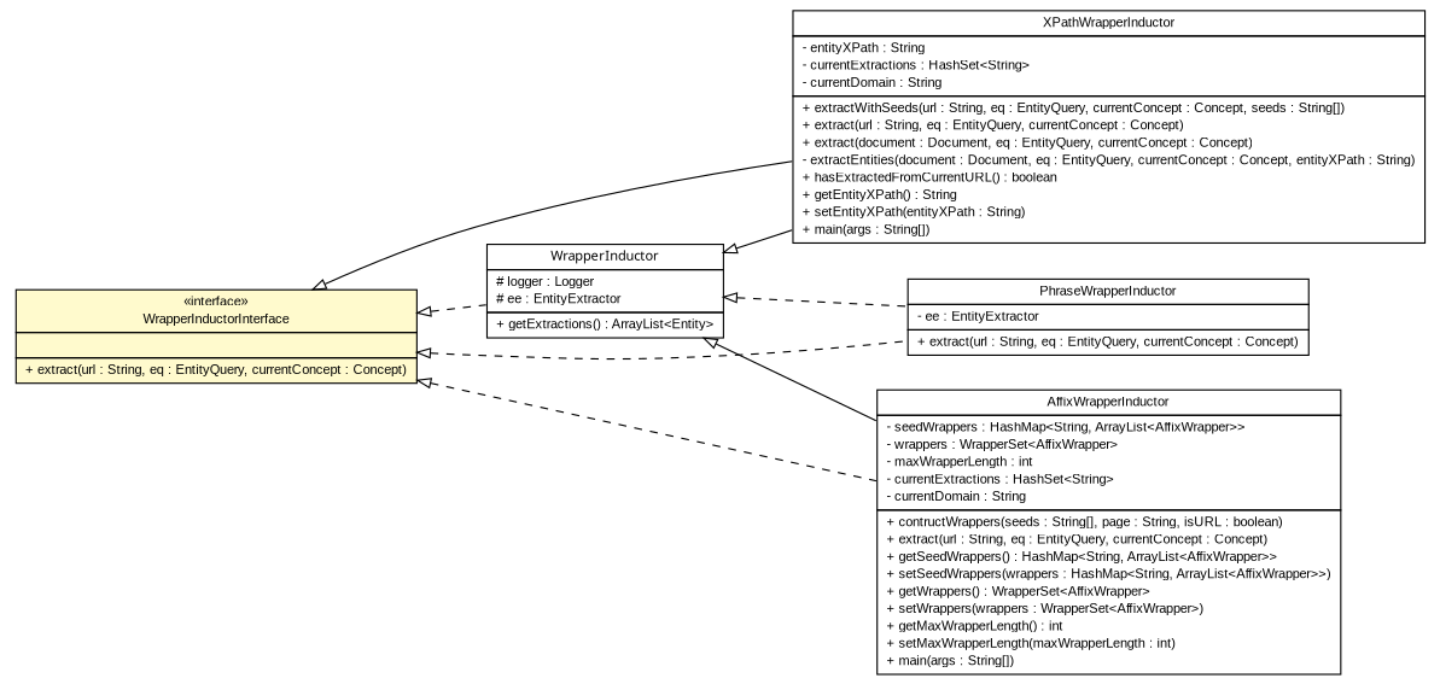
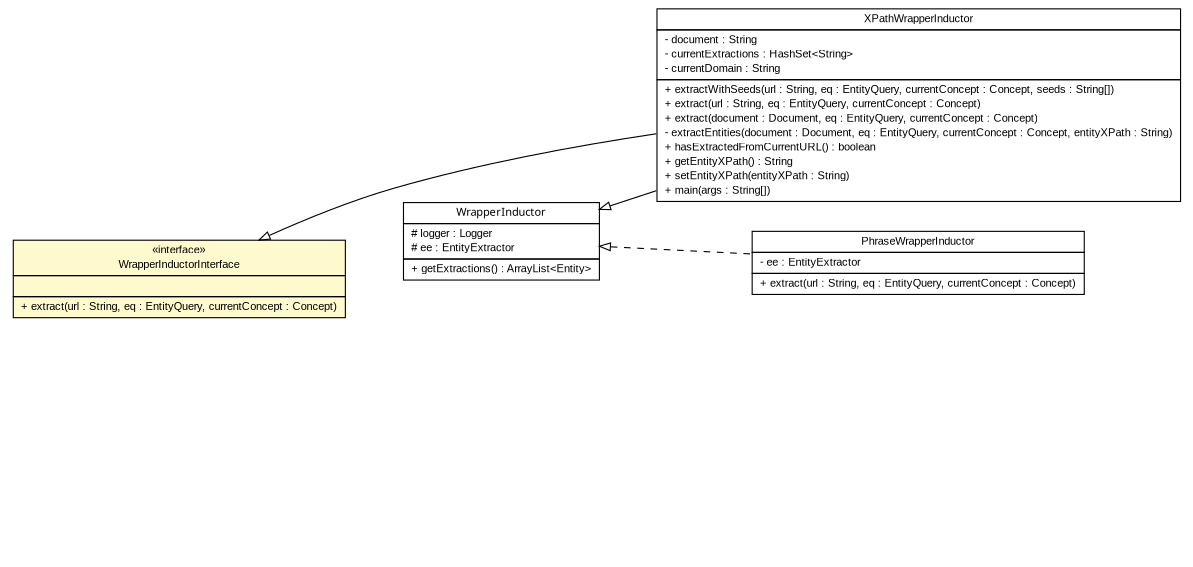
  digraph {
    nodesep=0.25
    rankdir=LR
    ranksep=0.5
    node [fontcolor=black fontname=arial fontsize=10.0 shape=plaintext]
    edge [arrowtail=empty dir=back fontname=arial fontsize=10 headport=p labelfontname=arial labelfontsize=10 style=dashed tailport=p]
-   n1 [label=<<table title="tud.iir.extraction.entity.XPathWrapperInductor" border="0" cellborder="1" cellspacing="0" cellpadding="2" port="p" href="./XPathWrapperInductor.html"> 		<tr><td><table border="0" cellspacing="0" cellpadding="1"> <tr><td align="center" balign="center"> XPathWrapperInductor </td></tr> 		</table></td></tr> 		<tr><td><table border="0" cellspacing="0" cellpadding="1"> <tr><td align="left" balign="left"> - entityXPath : String </td></tr> <tr><td align="left" balign="left"> - currentExtractions : HashSet&lt;String&gt; </td></tr> <tr><td align="left" balign="left"> - currentDomain : String </td></tr> 		</table></td></tr> 		<tr><td><table border="0" cellspacing="0" cellpadding="1"> <tr><td align="left" balign="left"> + extractWithSeeds(url : String, eq : EntityQuery, currentConcept : Concept, seeds : String[]) </td></tr> <tr><td align="left" balign="left"> + extract(url : String, eq : EntityQuery, currentConcept : Concept) </td></tr> <tr><td align="left" balign="left"> + extract(document : Document, eq : EntityQuery, currentConcept : Concept) </td></tr> <tr><td align="left" balign="left"> - extractEntities(document : Document, eq : EntityQuery, currentConcept : Concept, entityXPath : String) </td></tr> <tr><td align="left" balign="left"> + hasExtractedFromCurrentURL() : boolean </td></tr> <tr><td align="left" balign="left"> + getEntityXPath() : String </td></tr> <tr><td align="left" balign="left"> + setEntityXPath(entityXPath : String) </td></tr> <tr><td align="left" balign="left"> + main(args : String[]) </td></tr> 		</table></td></tr> 		</table>>]
+   n1 [label=<<table title="tud.iir.extraction.entity.XPathWrapperInductor" border="0" cellborder="1" cellspacing="0" cellpadding="2" port="p" href="./XPathWrapperInductor.html"> 		<tr><td><table border="0" cellspacing="0" cellpadding="1"> <tr><td align="center" balign="center"> XPathWrapperInductor </td></tr> 		</table></td></tr> 		<tr><td><table border="0" cellspacing="0" cellpadding="1"> <tr><td align="left" balign="left"> - document : String </td></tr> <tr><td align="left" balign="left"> - currentExtractions : HashSet&lt;String&gt; </td></tr> <tr><td align="left" balign="left"> - currentDomain : String </td></tr> 		</table></td></tr> 		<tr><td><table border="0" cellspacing="0" cellpadding="1"> <tr><td align="left" balign="left"> + extractWithSeeds(url : String, eq : EntityQuery, currentConcept : Concept, seeds : String[]) </td></tr> <tr><td align="left" balign="left"> + extract(url : String, eq : EntityQuery, currentConcept : Concept) </td></tr> <tr><td align="left" balign="left"> + extract(document : Document, eq : EntityQuery, currentConcept : Concept) </td></tr> <tr><td align="left" balign="left"> - extractEntities(document : Document, eq : EntityQuery, currentConcept : Concept, entityXPath : String) </td></tr> <tr><td align="left" balign="left"> + hasExtractedFromCurrentURL() : boolean </td></tr> <tr><td align="left" balign="left"> + getEntityXPath() : String </td></tr> <tr><td align="left" balign="left"> + setEntityXPath(entityXPath : String) </td></tr> <tr><td align="left" balign="left"> + main(args : String[]) </td></tr> 		</table></td></tr> 		</table>>]
    n2 [label=<<table title="tud.iir.extraction.entity.WrapperInductorInterface" border="0" cellborder="1" cellspacing="0" cellpadding="2" port="p" bgcolor="lemonChiffon" href="./WrapperInductorInterface.html"> 		<tr><td><table border="0" cellspacing="0" cellpadding="1"> <tr><td align="center" balign="center"> &#171;interface&#187; </td></tr> <tr><td align="center" balign="center"> WrapperInductorInterface </td></tr> 		</table></td></tr> 		<tr><td><table border="0" cellspacing="0" cellpadding="1"> <tr><td align="left" balign="left">  </td></tr> 		</table></td></tr> 		<tr><td><table border="0" cellspacing="0" cellpadding="1"> <tr><td align="left" balign="left"> + extract(url : String, eq : EntityQuery, currentConcept : Concept) </td></tr> 		</table></td></tr> 		</table>>]
    n3 [label=<<table title="tud.iir.extraction.entity.WrapperInductor" border="0" cellborder="1" cellspacing="0" cellpadding="2" port="p" href="./WrapperInductor.html"> 		<tr><td><table border="0" cellspacing="0" cellpadding="1"> <tr><td align="center" balign="center"><font face="ariali"> WrapperInductor </font></td></tr> 		</table></td></tr> 		<tr><td><table border="0" cellspacing="0" cellpadding="1"> <tr><td align="left" balign="left"> # logger : Logger </td></tr> <tr><td align="left" balign="left"> # ee : EntityExtractor </td></tr> 		</table></td></tr> 		<tr><td><table border="0" cellspacing="0" cellpadding="1"> <tr><td align="left" balign="left"> + getExtractions() : ArrayList&lt;Entity&gt; </td></tr> 		</table></td></tr> 		</table>>]
    n4 [label=<<table title="tud.iir.extraction.entity.PhraseWrapperInductor" border="0" cellborder="1" cellspacing="0" cellpadding="2" port="p" href="./PhraseWrapperInductor.html"> 		<tr><td><table border="0" cellspacing="0" cellpadding="1"> <tr><td align="center" balign="center"> PhraseWrapperInductor </td></tr> 		</table></td></tr> 		<tr><td><table border="0" cellspacing="0" cellpadding="1"> <tr><td align="left" balign="left"> - ee : EntityExtractor </td></tr> 		</table></td></tr> 		<tr><td><table border="0" cellspacing="0" cellpadding="1"> <tr><td align="left" balign="left"> + extract(url : String, eq : EntityQuery, currentConcept : Concept) </td></tr> 		</table></td></tr> 		</table>>]
-   n5 [label=<<table title="tud.iir.extraction.entity.AffixWrapperInductor" border="0" cellborder="1" cellspacing="0" cellpadding="2" port="p" href="./AffixWrapperInductor.html"> 		<tr><td><table border="0" cellspacing="0" cellpadding="1"> <tr><td align="center" balign="center"> AffixWrapperInductor </td></tr> 		</table></td></tr> 		<tr><td><table border="0" cellspacing="0" cellpadding="1"> <tr><td align="left" balign="left"> - seedWrappers : HashMap&lt;String, ArrayList&lt;AffixWrapper&gt;&gt; </td></tr> <tr><td align="left" balign="left"> - wrappers : WrapperSet&lt;AffixWrapper&gt; </td></tr> <tr><td align="left" balign="left"> - maxWrapperLength : int </td></tr> <tr><td align="left" balign="left"> - currentExtractions : HashSet&lt;String&gt; </td></tr> <tr><td align="left" balign="left"> - currentDomain : String </td></tr> 		</table></td></tr> 		<tr><td><table border="0" cellspacing="0" cellpadding="1"> <tr><td align="left" balign="left"> + contructWrappers(seeds : String[], page : String, isURL : boolean) </td></tr> <tr><td align="left" balign="left"> + extract(url : String, eq : EntityQuery, currentConcept : Concept) </td></tr> <tr><td align="left" balign="left"> + getSeedWrappers() : HashMap&lt;String, ArrayList&lt;AffixWrapper&gt;&gt; </td></tr> <tr><td align="left" balign="left"> + setSeedWrappers(wrappers : HashMap&lt;String, ArrayList&lt;AffixWrapper&gt;&gt;) </td></tr> <tr><td align="left" balign="left"> + getWrappers() : WrapperSet&lt;AffixWrapper&gt; </td></tr> <tr><td align="left" balign="left"> + setWrappers(wrappers : WrapperSet&lt;AffixWrapper&gt;) </td></tr> <tr><td align="left" balign="left"> + getMaxWrapperLength() : int </td></tr> <tr><td align="left" balign="left"> + setMaxWrapperLength(maxWrapperLength : int) </td></tr> <tr><td align="left" balign="left"> + main(args : String[]) </td></tr> 		</table></td></tr> 		</table>>]
    n2 -> n1 [style=solid]
-   n2 -> n3
-   n2 -> n4
-   n2 -> n5
    n3 -> n1 [style=""]
    n3 -> n4
-   n3 -> n5 [style=""]
  }
